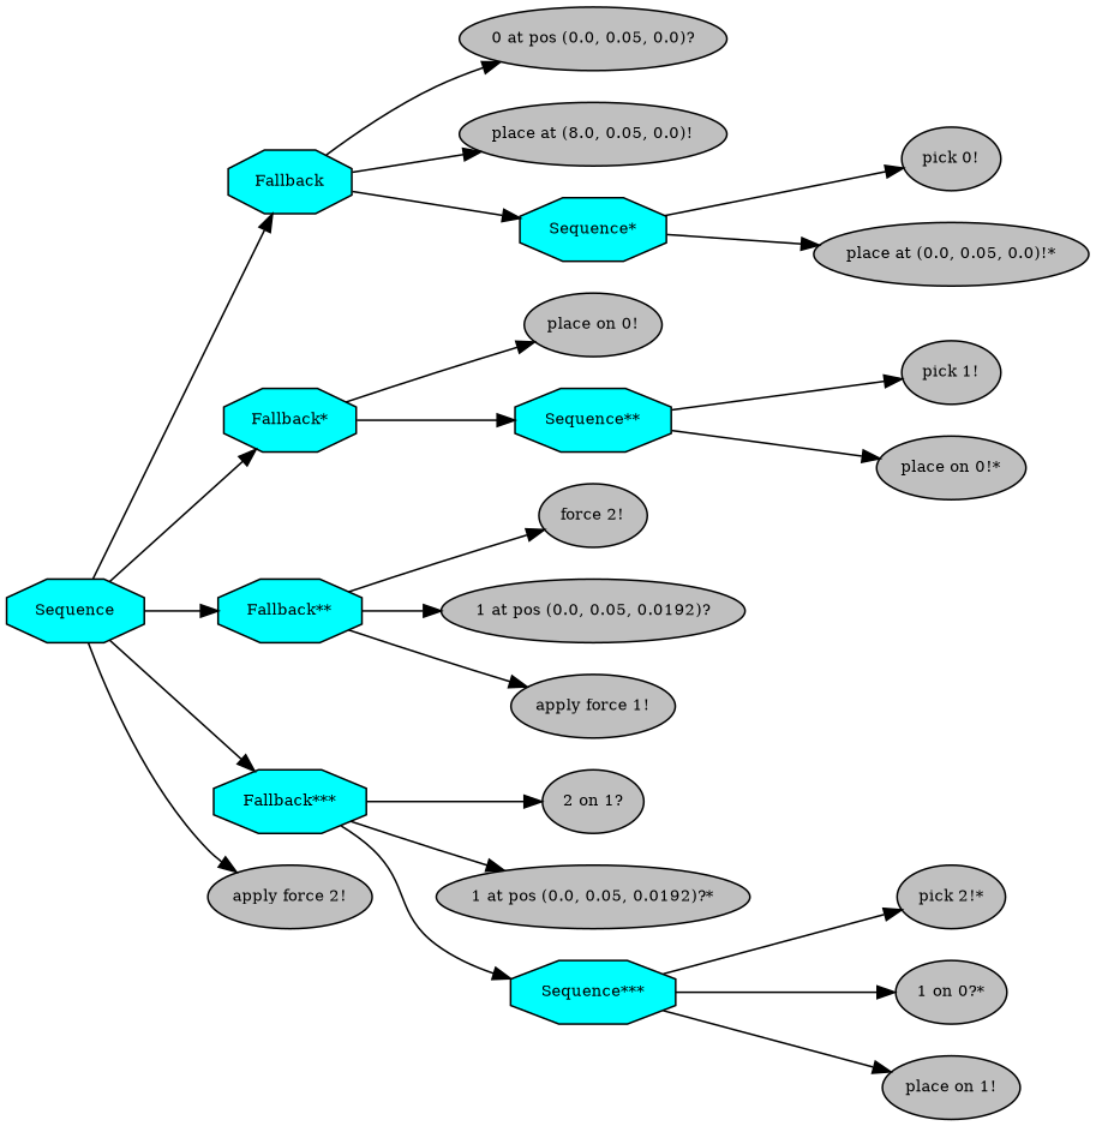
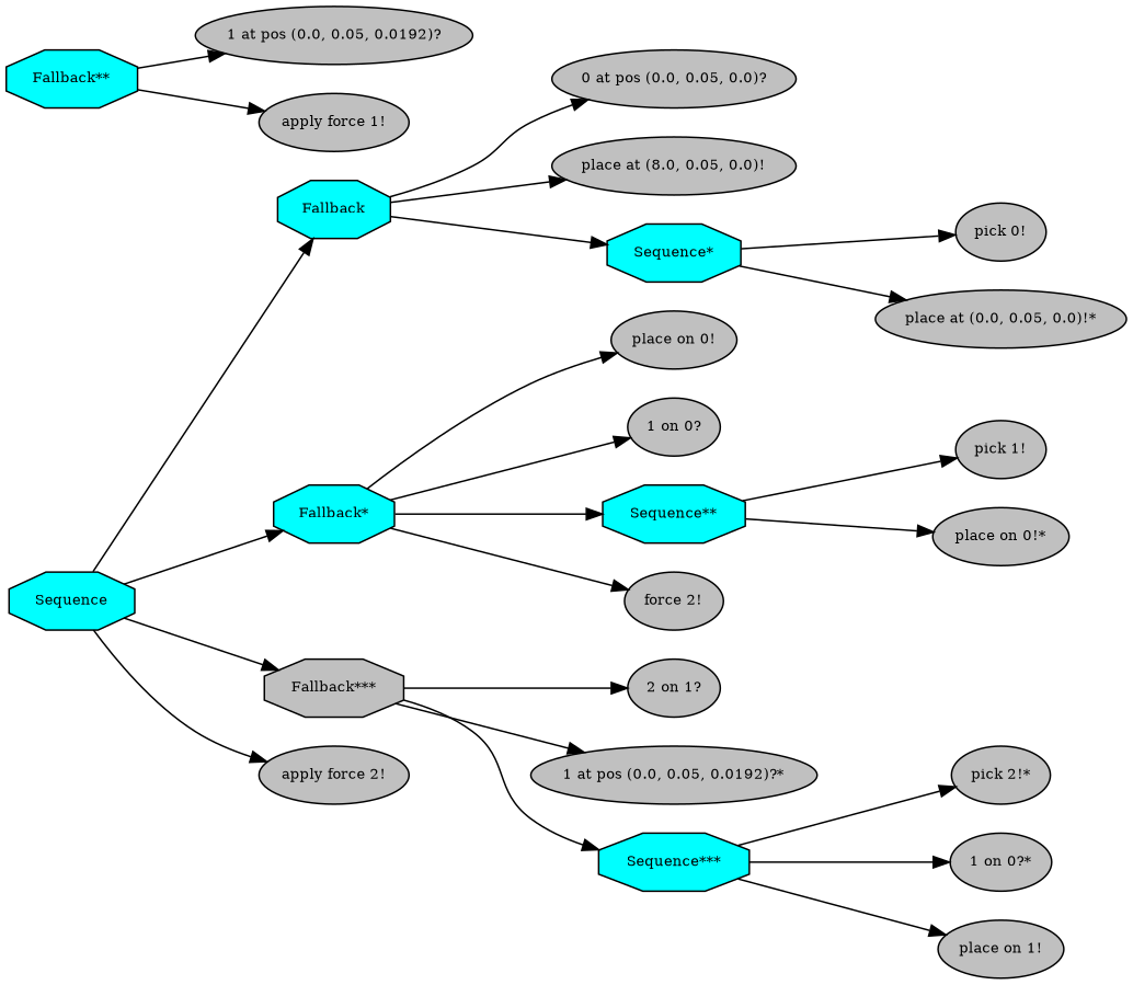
  digraph {
    fontname="times-roman"
    ordering=out
    rankdir=LR
    node [fillcolor=gray fontcolor=black fontname="times-roman" fontsize=9 shape=ellipse style=filled]
    edge [fontname="times-roman"]
    n1 [fillcolor=cyan label=Sequence shape=octagon]
    n2 [fillcolor=cyan label=Fallback shape=octagon]
    n3 [fillcolor=cyan label="Fallback*" shape=octagon]
    n4 [fillcolor=cyan label="Fallback**" shape=octagon]
-   n5 [fillcolor=cyan label="Fallback***" shape=octagon]
+   n5 [label="Fallback***" shape=octagon]
    n6 [label="apply force 2!"]
    n7 [label="0 at pos (0.0, 0.05, 0.0)?"]
    n8 [label="place at (8.0, 0.05, 0.0)!"]
    n9 [fillcolor=cyan label="Sequence*" shape=octagon]
    n10 [label="place on 0!"]
+   n11 [label="1 on 0?"]
    n12 [fillcolor=cyan label="Sequence**" shape=octagon]
    n13 [label="force 2!"]
    n14 [label="1 at pos (0.0, 0.05, 0.0192)?"]
    n15 [label="apply force 1!"]
    n16 [label="2 on 1?"]
    n17 [label="1 at pos (0.0, 0.05, 0.0192)?*"]
    n18 [fillcolor=cyan label="Sequence***" shape=octagon]
    n19 [label="pick 0!"]
    n20 [label="place at (0.0, 0.05, 0.0)!*"]
    n21 [label="pick 1!"]
    n22 [label="place on 0!*"]
    n23 [label="pick 2!*"]
    n24 [label="1 on 0?*"]
    n25 [label="place on 1!"]
    n1 -> n2
    n1 -> n3
-   n1 -> n4
    n1 -> n5
    n1 -> n6
    n2 -> n7
    n2 -> n8
    n2 -> n9
    n3 -> n10
+   n3 -> n11
    n3 -> n12
-   n4 -> n13
+   n3 -> n13
    n4 -> n14
    n4 -> n15
    n5 -> n16
    n5 -> n17
    n5 -> n18
    n9 -> n19
    n9 -> n20
    n12 -> n21
    n12 -> n22
    n18 -> n23
    n18 -> n24
    n18 -> n25
  }
